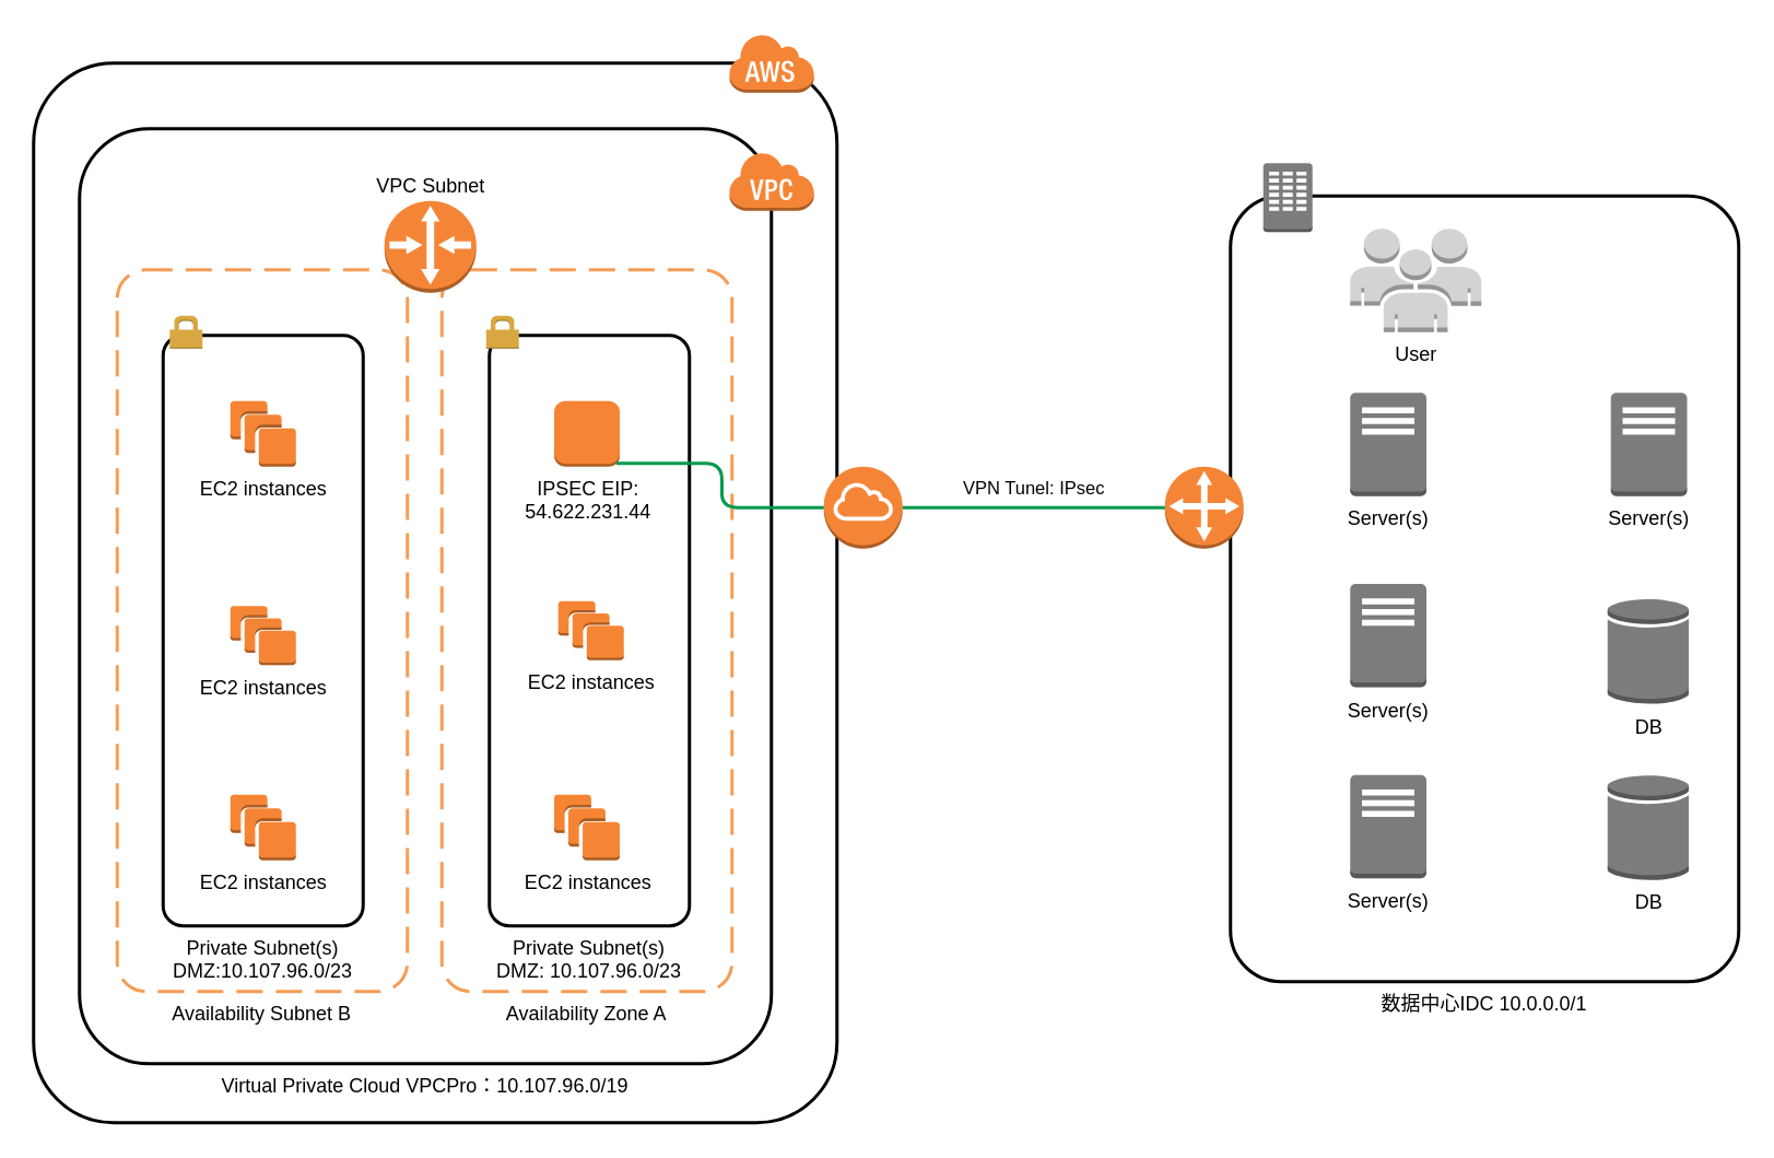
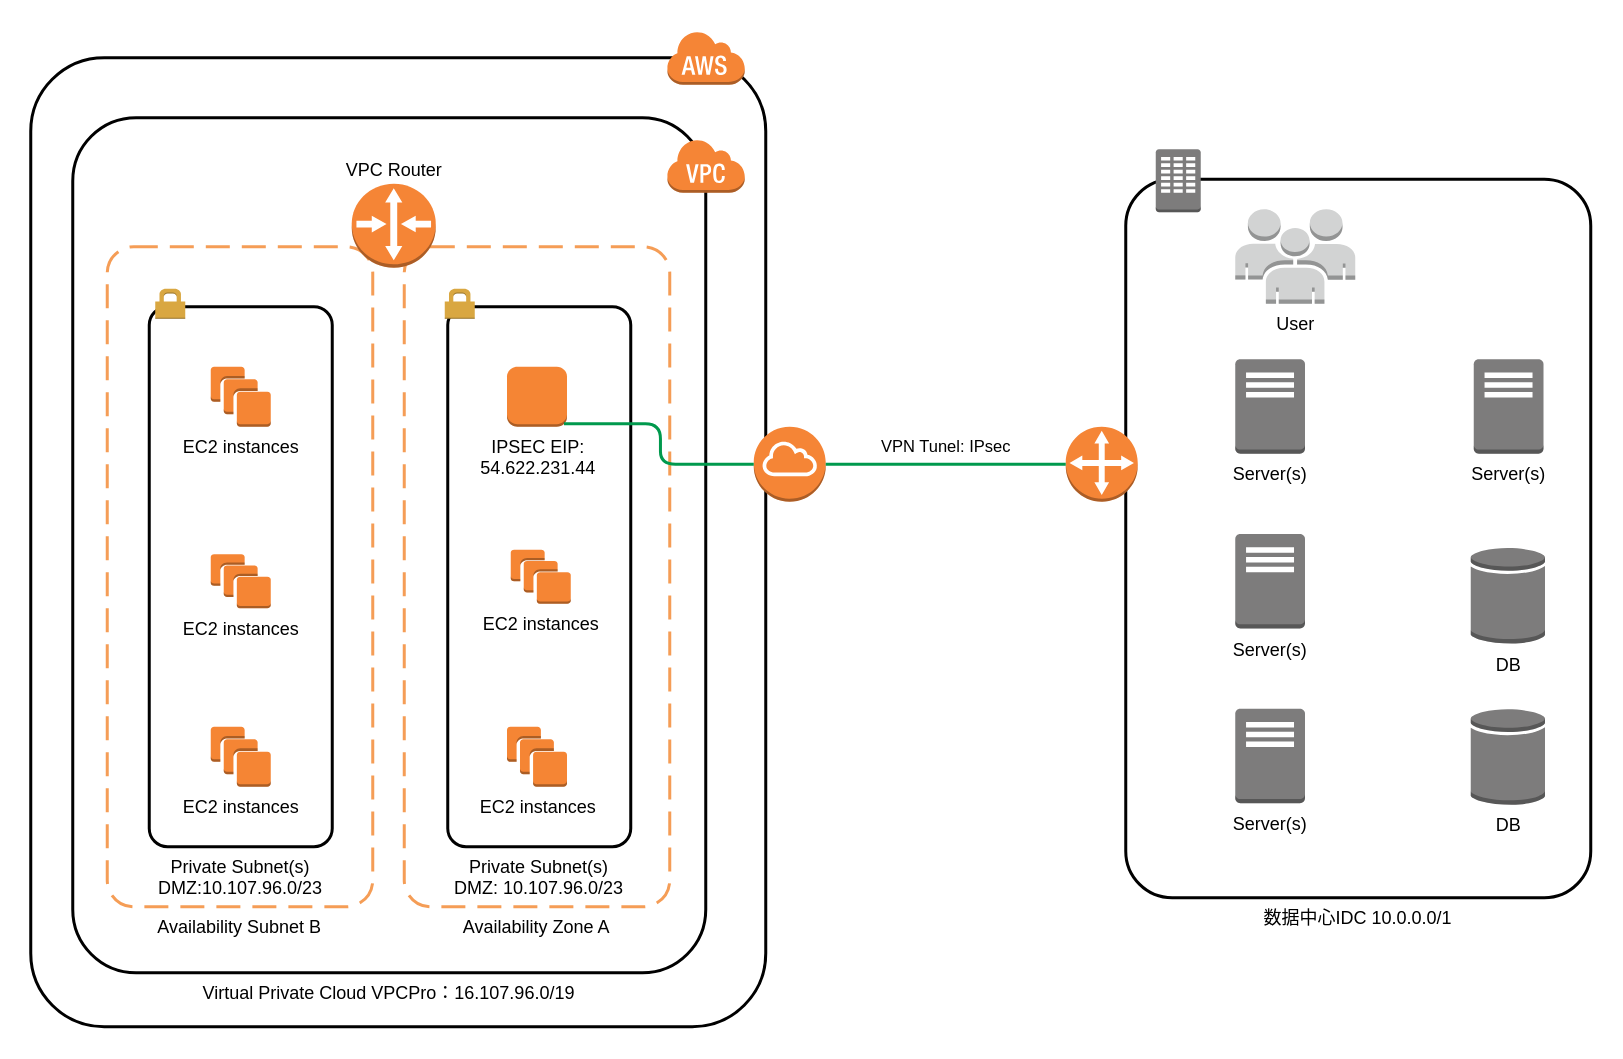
  <mxCell id="0" />
  <mxCell id="1" parent="0" />
  <mxCell id="2" value="Private Subnet(s)&#10;DMZ:10.107.96.0/23&#10;&#10;" style="rounded=1;arcSize=10;dashed=0;strokeColor=#000000;fillColor=none;gradientColor=none;strokeWidth=2;labelPosition=center;verticalLabelPosition=bottom;align=center;verticalAlign=top;" parent="1" vertex="1"><mxGeometry x="99" y="204" width="122" height="360" as="geometry" /></mxCell>
  <mxCell id="3" value="" style="rounded=1;arcSize=10;dashed=0;strokeColor=#000000;fillColor=none;gradientColor=none;strokeWidth=2;direction=east;" parent="1" vertex="1"><mxGeometry x="20" y="38" width="490" height="646" as="geometry" /></mxCell>
- <mxCell id="4" value="Virtual Private Cloud VPCPro：10.107.96.0/19" style="rounded=1;arcSize=10;dashed=0;strokeColor=#000000;fillColor=none;gradientColor=none;strokeWidth=2;labelPosition=center;verticalLabelPosition=bottom;align=center;verticalAlign=top;" parent="1" vertex="1"><mxGeometry x="48" y="78" width="422" height="570" as="geometry" /></mxCell>
+ <mxCell id="4" value="Virtual Private Cloud VPCPro：16.107.96.0/19" style="rounded=1;arcSize=10;dashed=0;strokeColor=#000000;fillColor=none;gradientColor=none;strokeWidth=2;labelPosition=center;verticalLabelPosition=bottom;align=center;verticalAlign=top;" parent="1" vertex="1"><mxGeometry x="48" y="78" width="422" height="570" as="geometry" /></mxCell>
  <mxCell id="5" value="Availability Zone A&#10;&#10;" style="rounded=1;arcSize=10;dashed=1;strokeColor=#F59D56;fillColor=none;gradientColor=none;dashPattern=8 4;strokeWidth=2;labelPosition=center;verticalLabelPosition=bottom;align=center;verticalAlign=top;" parent="1" vertex="1"><mxGeometry x="269" y="164" width="177" height="440" as="geometry" /></mxCell>
  <mxCell id="6" value="Availability Subnet B" style="rounded=1;arcSize=10;dashed=1;strokeColor=#F59D56;fillColor=none;gradientColor=none;dashPattern=8 4;strokeWidth=2;labelPosition=center;verticalLabelPosition=bottom;align=center;verticalAlign=top;" parent="1" vertex="1"><mxGeometry x="71" y="164" width="177" height="440" as="geometry" /></mxCell>
  <mxCell id="7" value="Private Subnet(s)&#10;DMZ: 10.107.96.0/23&#10;&#10;" style="rounded=1;arcSize=10;dashed=0;strokeColor=#000000;fillColor=none;gradientColor=none;strokeWidth=2;labelPosition=center;verticalLabelPosition=bottom;align=center;verticalAlign=top;" parent="1" vertex="1"><mxGeometry x="298" y="204" width="122" height="360" as="geometry" /></mxCell>
  <mxCell id="8" value="" style="outlineConnect=0;dashed=0;verticalLabelPosition=bottom;verticalAlign=top;align=center;html=1;shape=mxgraph.aws3.internet_gateway;fillColor=#F58536;gradientColor=none;" parent="1" vertex="1"><mxGeometry x="502" y="284" width="48" height="50" as="geometry" /></mxCell>
  <mxCell id="9" value="&lt;span&gt;EC2 instances&lt;/span&gt;&lt;br&gt;" style="outlineConnect=0;dashed=0;verticalLabelPosition=bottom;verticalAlign=top;align=center;html=1;shape=mxgraph.aws3.instances;fillColor=#F58534;gradientColor=none;" parent="1" vertex="1"><mxGeometry x="140" y="369" width="40" height="36" as="geometry" /></mxCell>
  <mxCell id="10" value="&lt;span&gt;EC2 instances&lt;/span&gt;&lt;br&gt;" style="outlineConnect=0;dashed=0;verticalLabelPosition=bottom;verticalAlign=top;align=center;html=1;shape=mxgraph.aws3.instances;fillColor=#F58534;gradientColor=none;" parent="1" vertex="1"><mxGeometry x="140" y="244" width="40" height="40" as="geometry" /></mxCell>
  <mxCell id="11" value="&lt;span&gt;EC2 instances&lt;/span&gt;&lt;br&gt;" style="outlineConnect=0;dashed=0;verticalLabelPosition=bottom;verticalAlign=top;align=center;html=1;shape=mxgraph.aws3.instances;fillColor=#F58534;gradientColor=none;" parent="1" vertex="1"><mxGeometry x="340" y="366" width="40" height="36" as="geometry" /></mxCell>
  <mxCell id="12" value="&lt;span&gt;EC2 instances&lt;/span&gt;&lt;br&gt;" style="outlineConnect=0;dashed=0;verticalLabelPosition=bottom;verticalAlign=top;align=center;html=1;shape=mxgraph.aws3.instances;fillColor=#F58534;gradientColor=none;" parent="1" vertex="1"><mxGeometry x="337.5" y="484" width="40" height="40" as="geometry" /></mxCell>
  <mxCell id="13" value="&lt;span&gt;EC2 instances&lt;/span&gt;&lt;br&gt;" style="outlineConnect=0;dashed=0;verticalLabelPosition=bottom;verticalAlign=top;align=center;html=1;shape=mxgraph.aws3.instances;fillColor=#F58534;gradientColor=none;" parent="1" vertex="1"><mxGeometry x="140" y="484" width="40" height="40" as="geometry" /></mxCell>
  <mxCell id="14" value="&lt;span&gt;IPSEC EIP:&lt;/span&gt;&lt;br&gt;&lt;span&gt;54.622.231.44&lt;br&gt;&lt;br&gt;&lt;/span&gt;" style="outlineConnect=0;dashed=0;verticalLabelPosition=bottom;verticalAlign=top;align=center;html=1;shape=mxgraph.aws3.instance;fillColor=#F58534;gradientColor=none;" parent="1" vertex="1"><mxGeometry x="337.5" y="244" width="40" height="40" as="geometry" /></mxCell>
  <mxCell id="15" value="" style="dashed=0;html=1;shape=mxgraph.aws3.permissions;fillColor=#D9A741;gradientColor=none;dashed=0;" parent="1" vertex="1"><mxGeometry x="103" y="192" width="20" height="20" as="geometry" /></mxCell>
  <mxCell id="16" value="" style="dashed=0;html=1;shape=mxgraph.aws3.permissions;fillColor=#D9A741;gradientColor=none;dashed=0;" parent="1" vertex="1"><mxGeometry x="296" y="192" width="20" height="20" as="geometry" /></mxCell>
- <mxCell id="17" value="VPC Subnet" style="outlineConnect=0;dashed=0;verticalLabelPosition=top;verticalAlign=bottom;align=center;html=1;shape=mxgraph.aws3.router;fillColor=#F58536;gradientColor=none;labelPosition=center;" parent="1" vertex="1"><mxGeometry x="234" y="122" width="56" height="56" as="geometry" /></mxCell>
+ <mxCell id="17" value="VPC Router" style="outlineConnect=0;dashed=0;verticalLabelPosition=top;verticalAlign=bottom;align=center;html=1;shape=mxgraph.aws3.router;fillColor=#F58536;gradientColor=none;labelPosition=center;" parent="1" vertex="1"><mxGeometry x="234" y="122" width="56" height="56" as="geometry" /></mxCell>
  <mxCell id="18" value="" style="dashed=0;html=1;shape=mxgraph.aws3.virtual_private_cloud;fillColor=#F58536;gradientColor=none;dashed=0;" parent="1" vertex="1"><mxGeometry x="444" y="92" width="52" height="36" as="geometry" /></mxCell>
  <mxCell id="19" value="数据中心IDC 10.0.0.0/1" style="rounded=1;arcSize=10;dashed=0;strokeColor=#000000;fillColor=none;gradientColor=none;strokeWidth=2;labelPosition=center;verticalLabelPosition=bottom;align=center;verticalAlign=top;" parent="1" vertex="1"><mxGeometry x="750" y="119" width="310" height="479" as="geometry" /></mxCell>
  <mxCell id="20" value="" style="dashed=0;html=1;shape=mxgraph.aws3.corporate_data_center;fillColor=#7D7C7C;gradientColor=none;dashed=0;" parent="1" vertex="1"><mxGeometry x="770" y="99" width="30" height="42" as="geometry" /></mxCell>
  <mxCell id="21" value="DB" style="outlineConnect=0;dashed=0;verticalLabelPosition=bottom;verticalAlign=top;align=center;html=1;shape=mxgraph.aws3.generic_database;fillColor=#7D7C7C;gradientColor=none;" parent="1" vertex="1"><mxGeometry x="980" y="471.5" width="49.5" height="64.5" as="geometry" /></mxCell>
  <mxCell id="22" value="User" style="outlineConnect=0;dashed=0;verticalLabelPosition=bottom;verticalAlign=top;align=center;html=1;shape=mxgraph.aws3.users;fillColor=#D2D3D3;gradientColor=none;" parent="1" vertex="1"><mxGeometry x="823" y="139" width="80" height="63" as="geometry" /></mxCell>
  <mxCell id="23" value="DB" style="outlineConnect=0;dashed=0;verticalLabelPosition=bottom;verticalAlign=top;align=center;html=1;shape=mxgraph.aws3.generic_database;fillColor=#7D7C7C;gradientColor=none;" parent="1" vertex="1"><mxGeometry x="980" y="364" width="49.5" height="64.5" as="geometry" /></mxCell>
  <mxCell id="24" value="Server(s)" style="outlineConnect=0;dashed=0;verticalLabelPosition=bottom;verticalAlign=top;align=center;html=1;shape=mxgraph.aws3.traditional_server;fillColor=#7D7C7C;gradientColor=none;" parent="1" vertex="1"><mxGeometry x="982" y="239" width="46.5" height="63" as="geometry" /></mxCell>
  <mxCell id="25" value="" style="dashed=0;html=1;shape=mxgraph.aws3.cloud;fillColor=#F58536;gradientColor=none;dashed=0;" parent="1" vertex="1"><mxGeometry x="444" y="20" width="52" height="36" as="geometry" /></mxCell>
  <mxCell id="26" value="Server(s)" style="outlineConnect=0;dashed=0;verticalLabelPosition=bottom;verticalAlign=top;align=center;html=1;shape=mxgraph.aws3.traditional_server;fillColor=#7D7C7C;gradientColor=none;" parent="1" vertex="1"><mxGeometry x="823" y="472" width="46.5" height="63" as="geometry" /></mxCell>
  <mxCell id="27" value="Server(s)" style="outlineConnect=0;dashed=0;verticalLabelPosition=bottom;verticalAlign=top;align=center;html=1;shape=mxgraph.aws3.traditional_server;fillColor=#7D7C7C;gradientColor=none;" parent="1" vertex="1"><mxGeometry x="823" y="355.5" width="46.5" height="63" as="geometry" /></mxCell>
  <mxCell id="28" value="Server(s)" style="outlineConnect=0;dashed=0;verticalLabelPosition=bottom;verticalAlign=top;align=center;html=1;shape=mxgraph.aws3.traditional_server;fillColor=#7D7C7C;gradientColor=none;" parent="1" vertex="1"><mxGeometry x="823" y="239" width="46.5" height="63" as="geometry" /></mxCell>
  <mxCell id="29" value="" style="endArrow=none;html=1;exitX=0.95;exitY=0.95;exitDx=0;exitDy=0;exitPerimeter=0;entryX=0;entryY=0.5;entryDx=0;entryDy=0;entryPerimeter=0;edgeStyle=orthogonalEdgeStyle;strokeColor=#00994D;strokeWidth=2;" parent="1" source="14" target="8" edge="1"><mxGeometry width="50" height="50" relative="1" as="geometry"><mxPoint x="560" y="398" as="sourcePoint" /><mxPoint x="670" y="388" as="targetPoint" /></mxGeometry></mxCell>
  <mxCell id="30" value="" style="outlineConnect=0;dashed=0;verticalLabelPosition=bottom;verticalAlign=top;align=center;html=1;shape=mxgraph.aws3.customer_gateway;fillColor=#F58536;gradientColor=none;" parent="1" vertex="1"><mxGeometry x="710" y="284" width="48" height="50" as="geometry" /></mxCell>
  <mxCell id="31" value="VPN Tunel: IPsec" style="endArrow=none;html=1;strokeColor=#00994D;fillColor=#00994D;entryX=0;entryY=0.5;entryDx=0;entryDy=0;entryPerimeter=0;exitX=1;exitY=0.5;exitDx=0;exitDy=0;exitPerimeter=0;fontStyle=0;fontSize=11;strokeWidth=2;labelPosition=center;verticalLabelPosition=top;align=center;verticalAlign=bottom;spacingTop=0;horizontal=1;spacing=5;" parent="1" source="8" target="30" edge="1"><mxGeometry width="50" height="50" relative="1" as="geometry"><mxPoint x="560" y="328" as="sourcePoint" /><mxPoint x="650" y="308" as="targetPoint" /></mxGeometry></mxCell>
